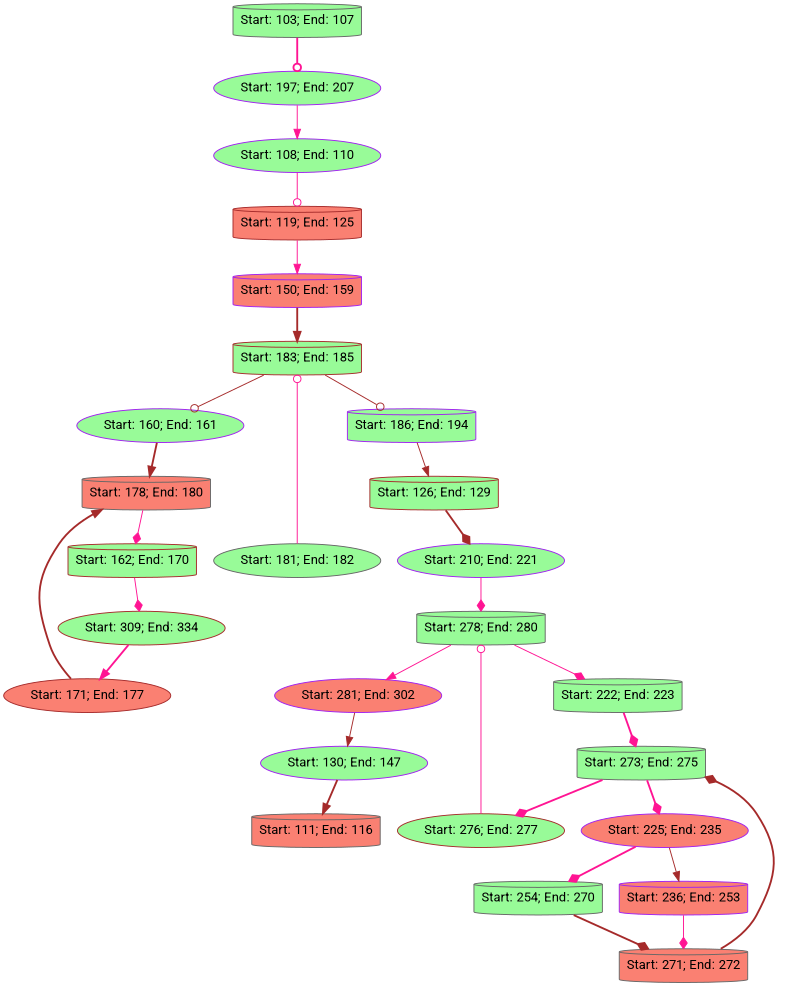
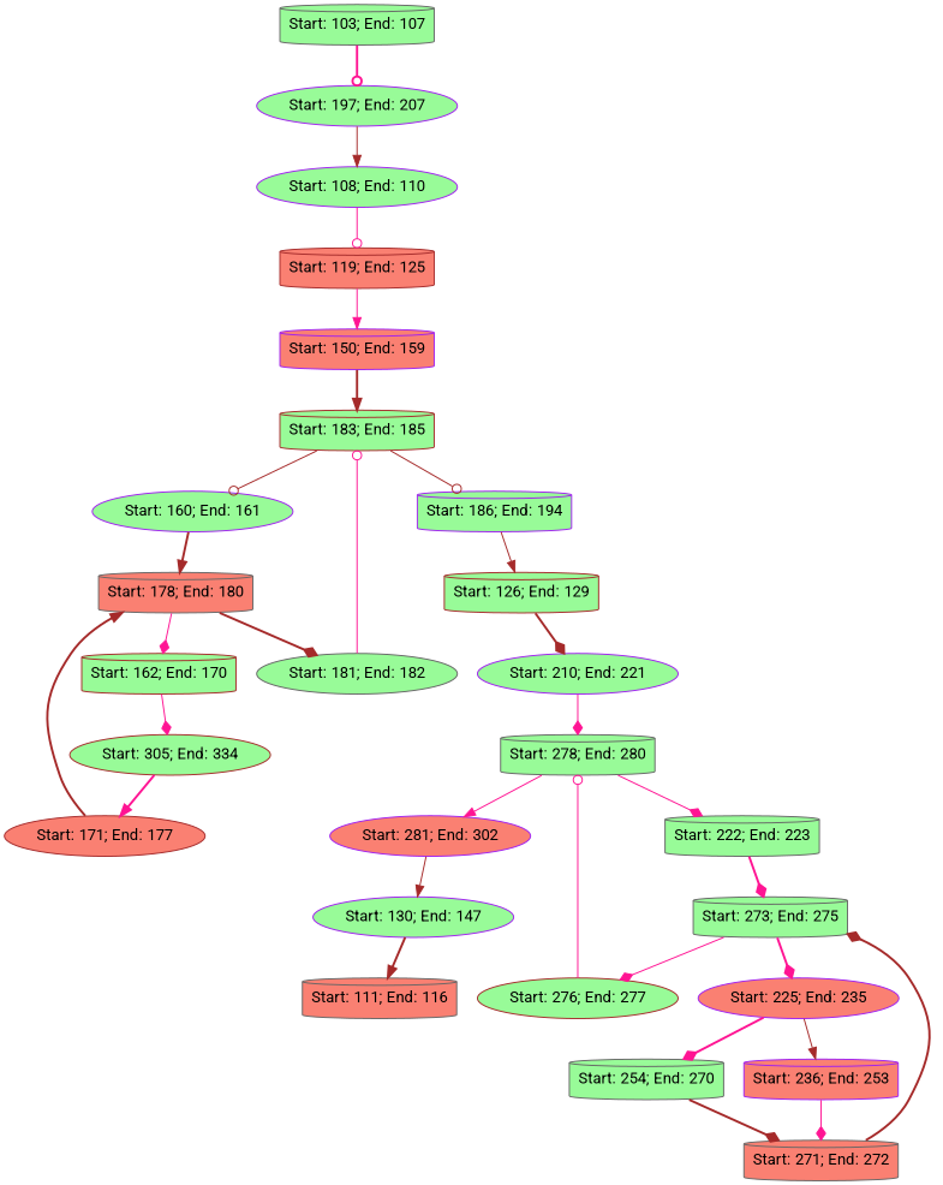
  strict digraph {
    fontname=Roboto
    node [color=purple fillcolor=palegreen fontname=Roboto shape=cylinder style=filled]
    edge [arrowhead=diamond color=deeppink fontname=Roboto style=solid]
    n1 [block="Basic Block starting at line 103 with 5 instructions" color=gray40 label="Start: 103; End: 107"]
    n2 [block="Basic Block starting at line 197 with 11 instructions" label="Start: 197; End: 207" shape=ellipse]
    n3 [block="Basic Block starting at line 108 with 3 instructions" label="Start: 108; End: 110" shape=ellipse]
    n4 [block="Basic Block starting at line 119 with 7 instructions" color=brown fillcolor=salmon label="Start: 119; End: 125"]
    n5 [block="Basic Block starting at line 150 with 10 instructions" fillcolor=salmon label="Start: 150; End: 159"]
    n6 [block="Basic Block starting at line 183 with 3 instructions" color=brown label="Start: 183; End: 185"]
    n7 [block="Basic Block starting at line 111 with 6 instructions" color=gray40 fillcolor=salmon label="Start: 111; End: 116"]
    n8 [block="Basic Block starting at line 160 with 2 instructions" label="Start: 160; End: 161" shape=ellipse]
    n9 [block="Basic Block starting at line 186 with 9 instructions" label="Start: 186; End: 194"]
    n10 [block="Basic Block starting at line 126 with 4 instructions" color=brown label="Start: 126; End: 129"]
    n11 [block="Basic Block starting at line 210 with 12 instructions" label="Start: 210; End: 221" shape=ellipse]
    n12 [block="Basic Block starting at line 278 with 3 instructions" color=gray40 label="Start: 278; End: 280"]
    n13 [block="Basic Block starting at line 222 with 2 instructions" color=gray40 label="Start: 222; End: 223"]
    n14 [block="Basic Block starting at line 281 with 22 instructions" fillcolor=salmon label="Start: 281; End: 302" shape=ellipse]
    n15 [block="Basic Block starting at line 130 with 18 instructions" label="Start: 130; End: 147" shape=ellipse]
    n16 [block="Basic Block starting at line 178 with 3 instructions" color=gray40 fillcolor=salmon label="Start: 178; End: 180"]
    n17 [block="Basic Block starting at line 162 with 9 instructions" color=brown label="Start: 162; End: 170"]
    n18 [block="Basic Block starting at line 181 with 2 instructions" color=gray40 label="Start: 181; End: 182" shape=ellipse]
-   n19 [block="Basic Block starting at line 305 with 30 instructions" color=brown label="Start: 309; End: 334" shape=ellipse]
+   n19 [block="Basic Block starting at line 305 with 30 instructions" color=brown label="Start: 305; End: 334" shape=ellipse]
    n20 [block="Basic Block starting at line 171 with 7 instructions" color=brown fillcolor=salmon label="Start: 171; End: 177" shape=ellipse]
    n21 [block="Basic Block starting at line 273 with 3 instructions" color=gray40 label="Start: 273; End: 275"]
    n22 [block="Basic Block starting at line 224 with 12 instructions" fillcolor=salmon label="Start: 225; End: 235" shape=ellipse]
    n23 [block="Basic Block starting at line 276 with 2 instructions" color=brown label="Start: 276; End: 277" shape=ellipse]
    n24 [block="Basic Block starting at line 236 with 18 instructions" fillcolor=salmon label="Start: 236; End: 253"]
    n25 [block="Basic Block starting at line 254 with 17 instructions" color=gray40 label="Start: 254; End: 270"]
    n26 [block="Basic Block starting at line 271 with 2 instructions" color=gray40 fillcolor=salmon label="Start: 271; End: 272"]
    n1 -> n2 [arrowhead=odot style=bold]
-   n2 -> n3 [arrowhead=normal]
+   n2 -> n3 [arrowhead=normal color=brown]
    n3 -> n4 [arrowhead=odot]
    n4 -> n5 [arrowhead=normal]
    n5 -> n6 [arrowhead=normal color=brown style=bold]
    n6 -> n8 [arrowhead=odot color=brown]
    n6 -> n9 [arrowhead=odot color=brown]
    n8 -> n16 [arrowhead=normal color=brown style=bold]
    n9 -> n10 [arrowhead=normal color=brown]
    n10 -> n11 [color=brown style=bold]
    n11 -> n12
    n12 -> n13
    n12 -> n14 [arrowhead=normal]
    n13 -> n21 [style=bold]
    n14 -> n15 [arrowhead=normal color=brown]
    n15 -> n7 [arrowhead=normal color=brown style=bold]
    n16 -> n17
+   n16 -> n18 [color=brown style=bold]
    n17 -> n19
    n18 -> n6 [arrowhead=odot]
    n19 -> n20 [arrowhead=normal style=bold]
    n20 -> n16 [arrowhead=normal color=brown style=bold]
    n21 -> n22 [style=bold]
-   n21 -> n23 [style=bold]
+   n21 -> n23
    n22 -> n24 [arrowhead=normal color=brown]
    n22 -> n25 [style=bold]
    n23 -> n12 [arrowhead=odot]
    n24 -> n26
    n25 -> n26 [color=brown style=bold]
    n26 -> n21 [color=brown style=bold]
  }
